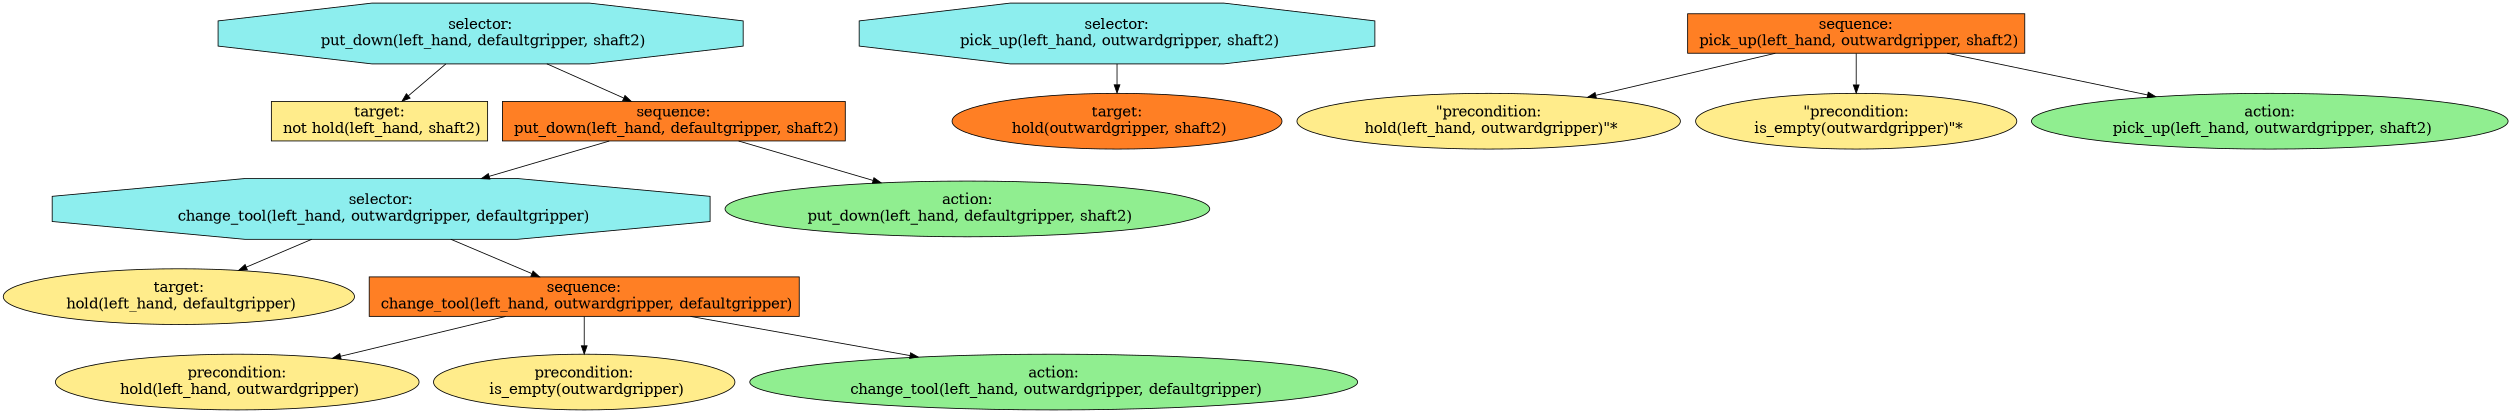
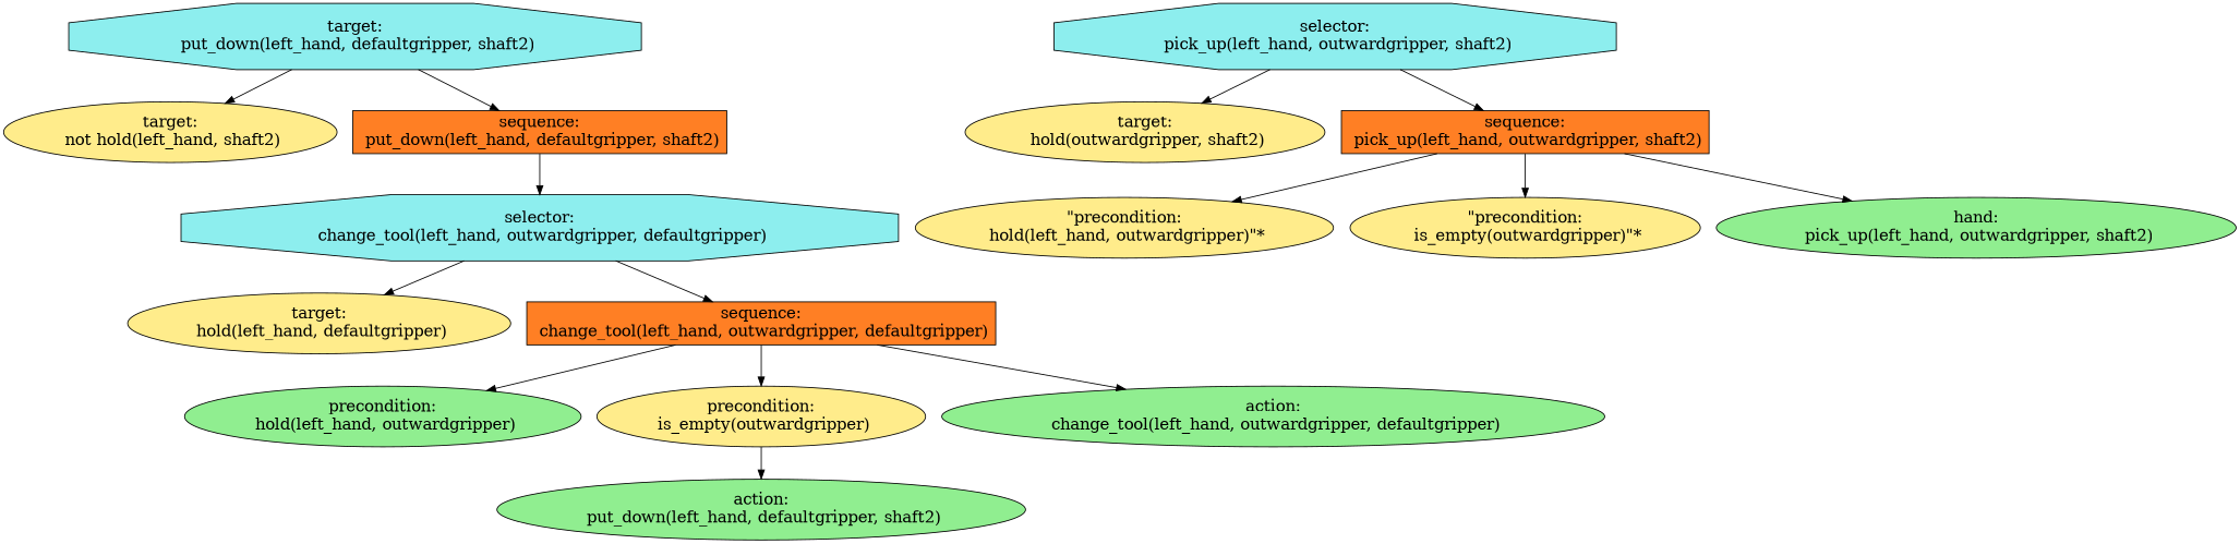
  digraph {
    fontname="times-roman"
    ordering=out
    node [fillcolor=lightgoldenrod1 fontcolor=black fontname="times-roman" fontsize=18 shape=ellipse style=filled]
    edge [fontname="times-roman"]
-   n1 [fillcolor=darkslategray2 label="selector:\n put_down(left_hand, defaultgripper, shaft2)" shape=octagon]
-   n2 [label="target:\n not hold(left_hand, shaft2)" shape=box]
+   n1 [fillcolor=darkslategray2 label="target:\n put_down(left_hand, defaultgripper, shaft2)" shape=octagon]
+   n2 [label="target:\n not hold(left_hand, shaft2)"]
    n3 [fillcolor=chocolate1 label="sequence:\n put_down(left_hand, defaultgripper, shaft2)" shape=box]
    n4 [fillcolor=darkslategray2 label="selector:\n change_tool(left_hand, outwardgripper, defaultgripper)" shape=octagon]
    n5 [fillcolor=lightgreen label="action:\n put_down(left_hand, defaultgripper, shaft2)"]
    n6 [label="target:\n hold(left_hand, defaultgripper)"]
    n7 [fillcolor=chocolate1 label="sequence:\n change_tool(left_hand, outwardgripper, defaultgripper)" shape=box]
    n8 [fillcolor=darkslategray2 label="selector:\n pick_up(left_hand, outwardgripper, shaft2)" shape=octagon]
-   n9 [fillcolor=chocolate1 label="target:\n hold(outwardgripper, shaft2)"]
+   n9 [label="target:\n hold(outwardgripper, shaft2)"]
    n10 [fillcolor=chocolate1 label="sequence:\n pick_up(left_hand, outwardgripper, shaft2)" shape=box]
-   n11 [label="precondition:\n hold(left_hand, outwardgripper)"]
+   n11 [fillcolor=lightgreen label="precondition:\n hold(left_hand, outwardgripper)"]
    n12 [label="precondition:\n is_empty(outwardgripper)"]
    n13 [fillcolor=lightgreen label="action:\n change_tool(left_hand, outwardgripper, defaultgripper)"]
    n14 [label="\"precondition:\n hold(left_hand, outwardgripper)\"*"]
    n15 [label="\"precondition:\n is_empty(outwardgripper)\"*"]
-   n16 [fillcolor=lightgreen label="action:\n pick_up(left_hand, outwardgripper, shaft2)"]
+   n16 [fillcolor=lightgreen label="hand:\n pick_up(left_hand, outwardgripper, shaft2)"]
    n1 -> n2
    n1 -> n3
    n3 -> n4
-   n3 -> n5
+   n12 -> n5
    n4 -> n6
    n4 -> n7
    n7 -> n11
    n7 -> n12
    n7 -> n13
    n8 -> n9
+   n8 -> n10
    n10 -> n14
    n10 -> n15
    n10 -> n16
  }
